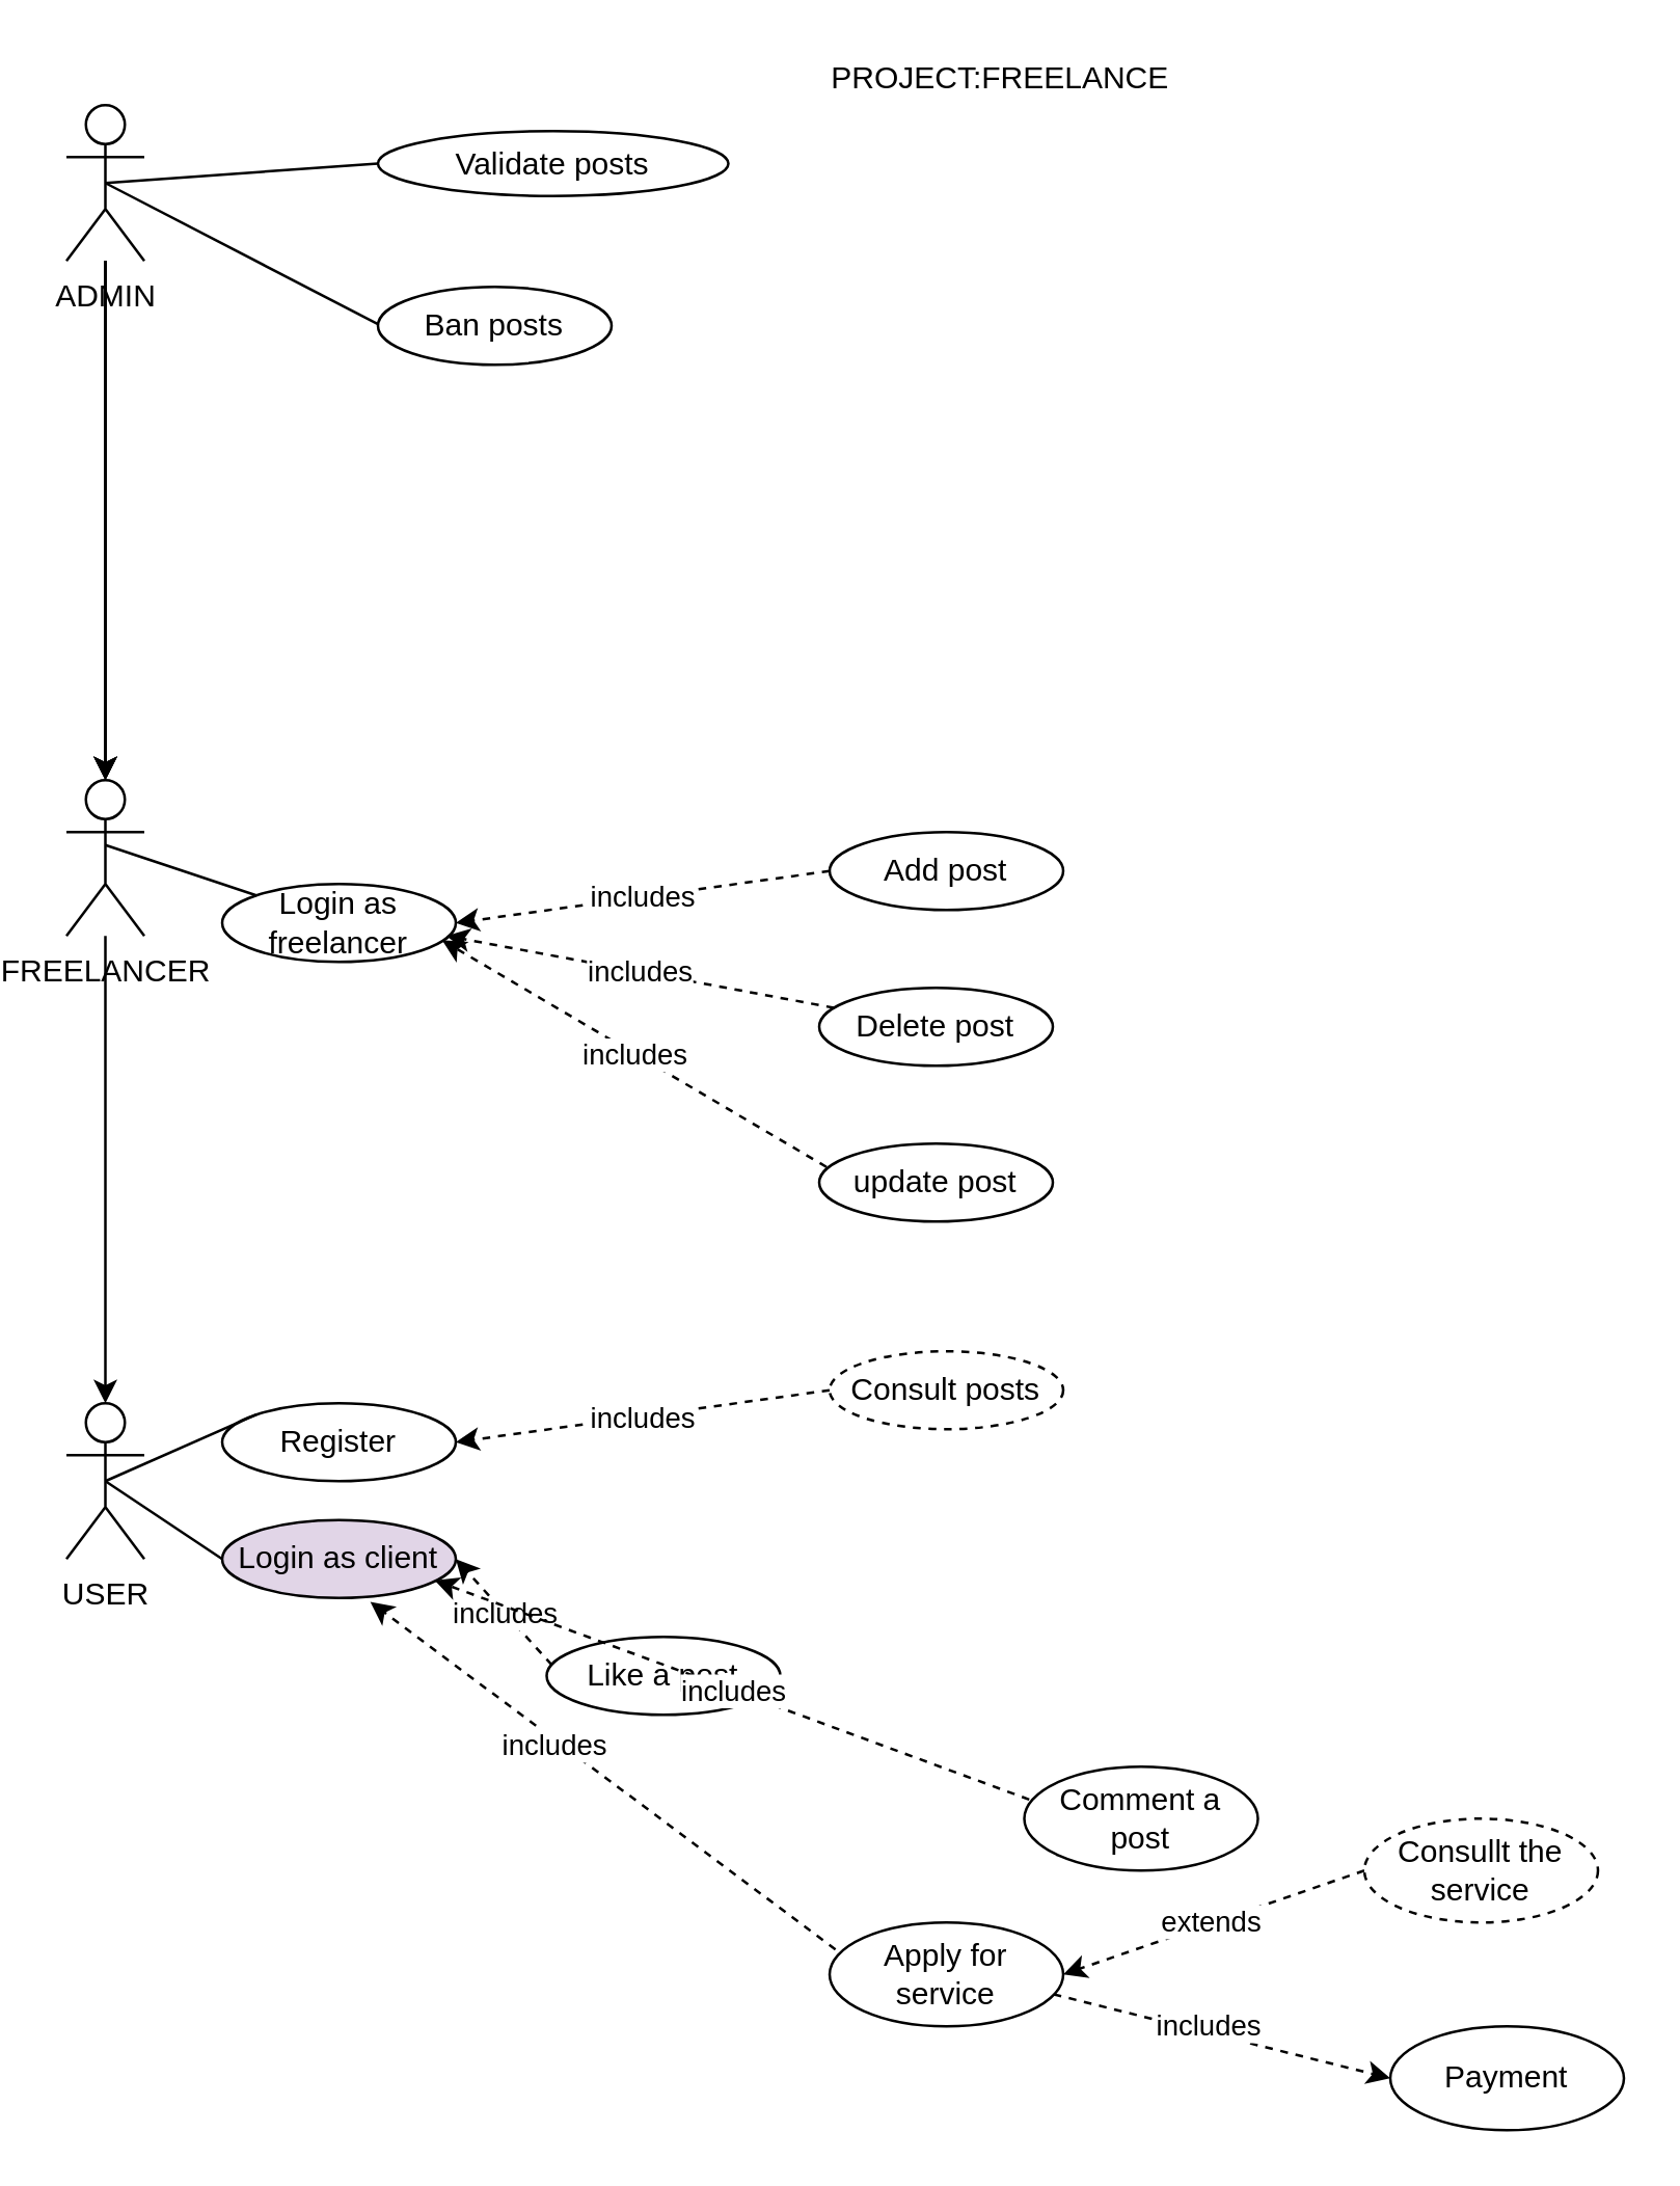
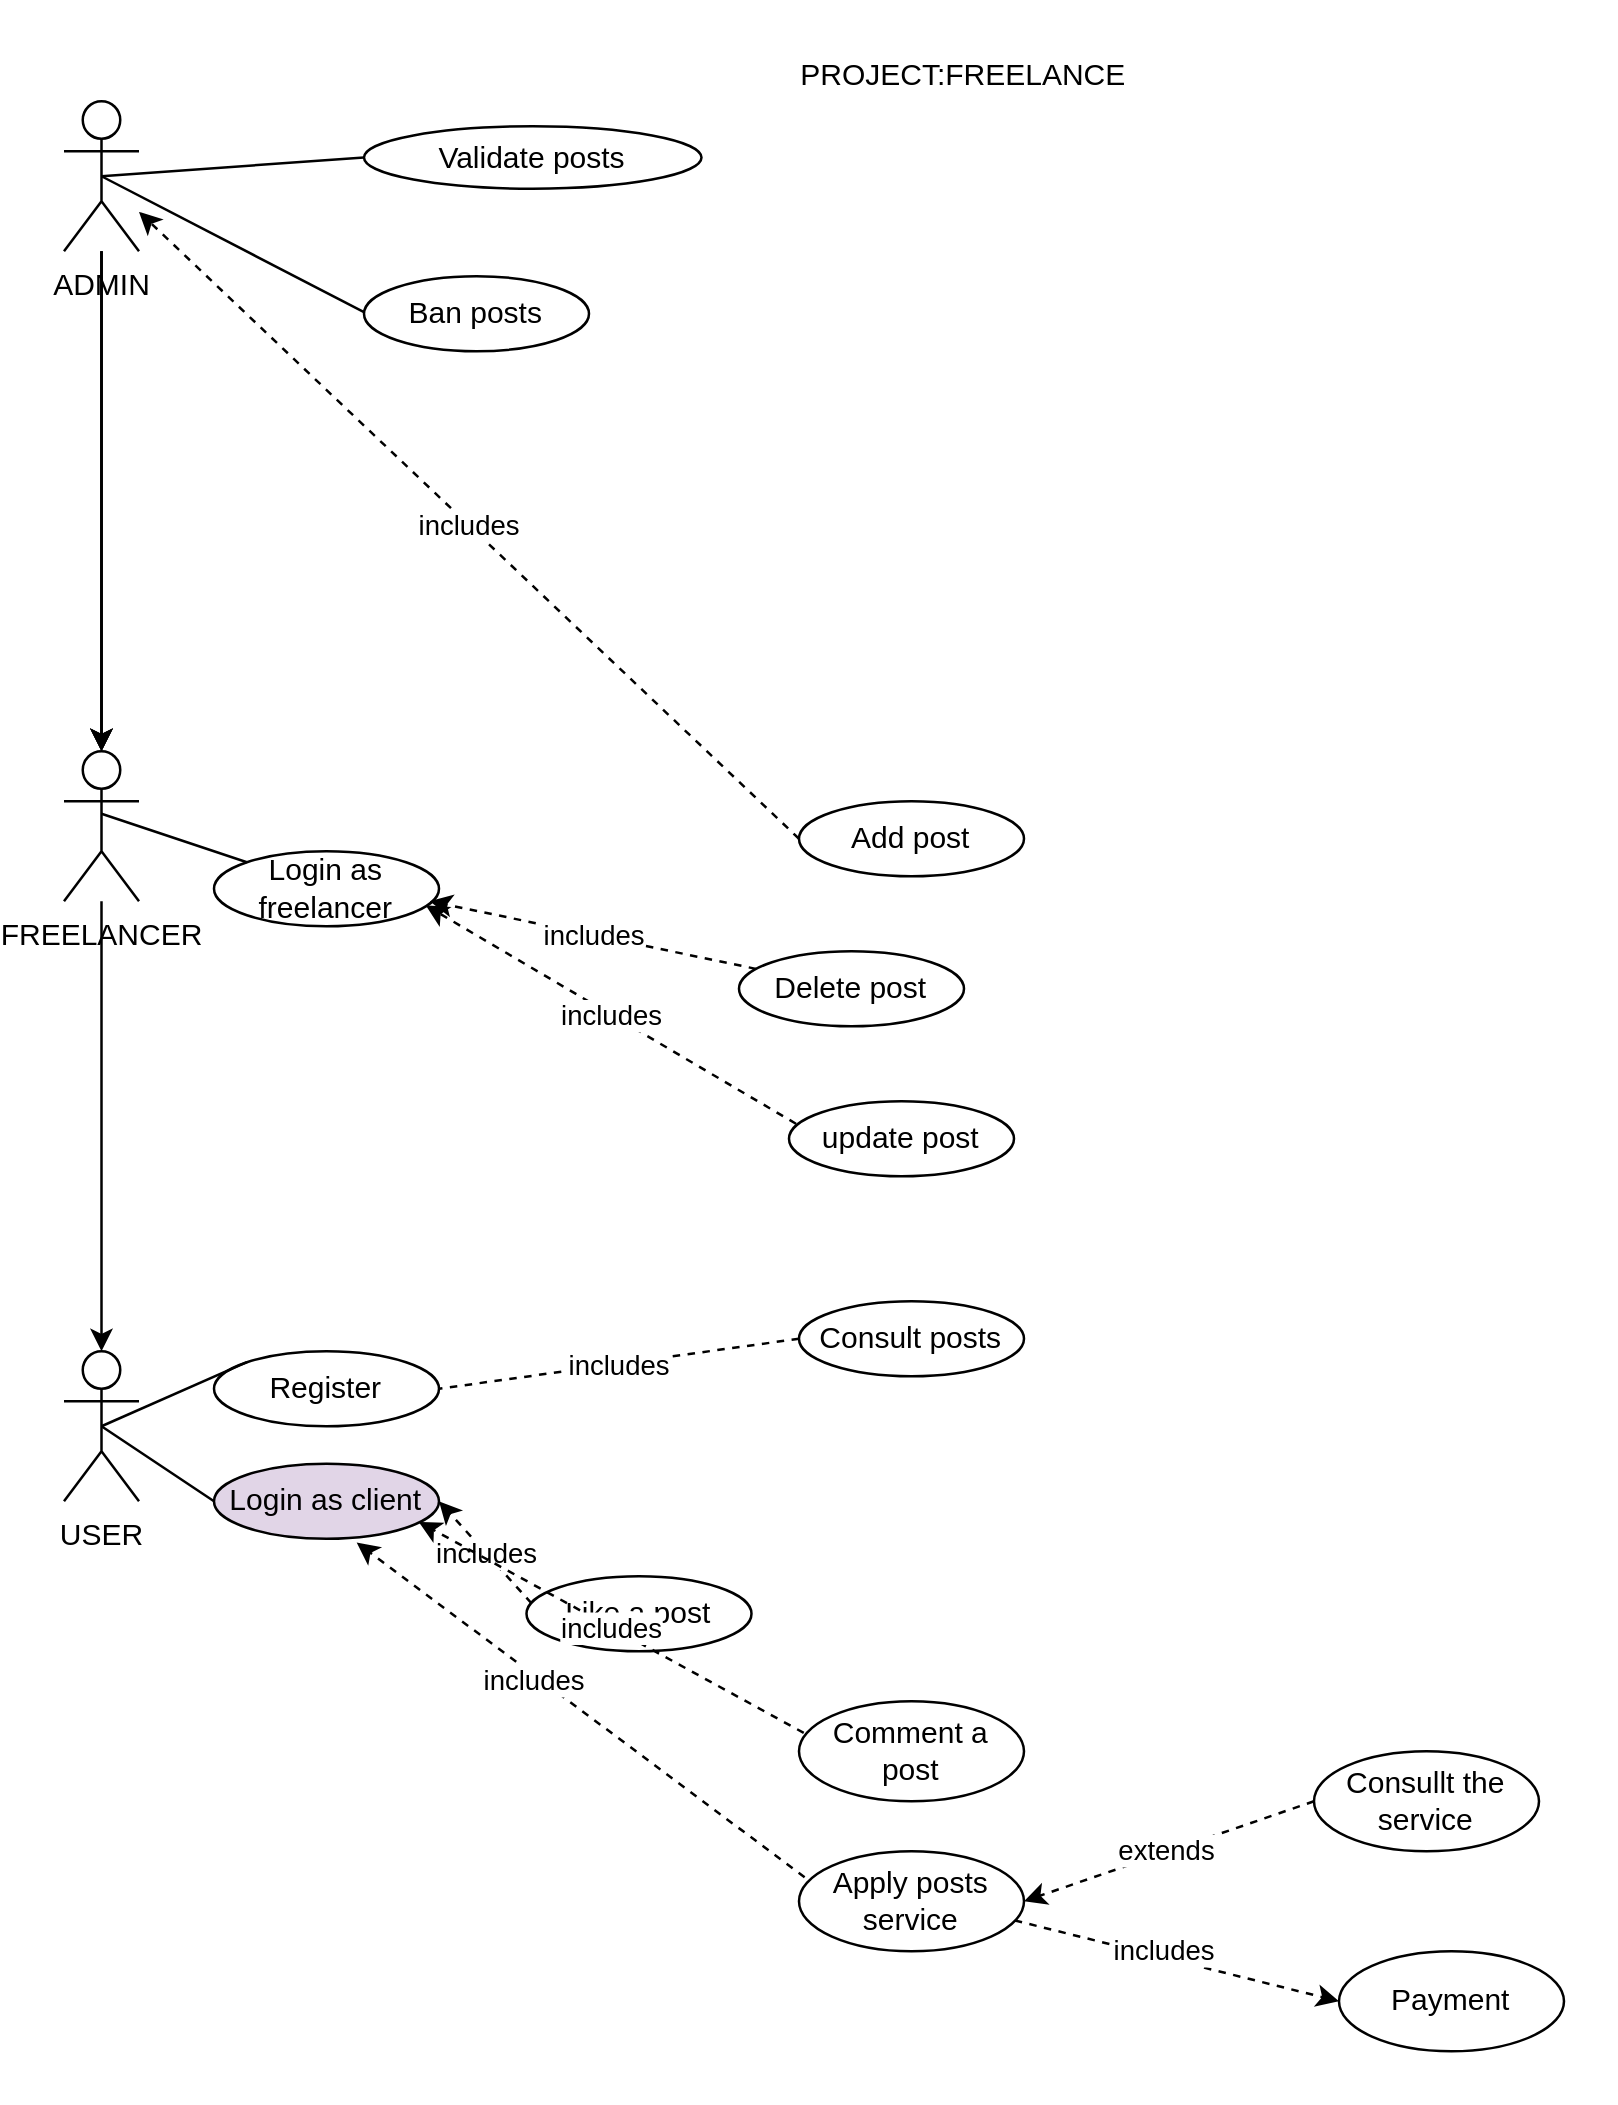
  <mxCell id="0" />
  <mxCell id="1" parent="0" />
  <mxCell id="2" value="" style="edgeStyle=none;html=1;" parent="1" source="5" target="7" edge="1"><mxGeometry relative="1" as="geometry" /></mxCell>
  <mxCell id="3" value="" style="edgeStyle=none;html=1;" parent="1" source="5" target="7" edge="1"><mxGeometry relative="1" as="geometry" /></mxCell>
  <mxCell id="4" value="" style="edgeStyle=none;html=1;" parent="1" source="5" target="7" edge="1"><mxGeometry relative="1" as="geometry" /></mxCell>
  <mxCell id="5" value="ADMIN" style="shape=umlActor;verticalLabelPosition=bottom;verticalAlign=top;html=1;outlineConnect=0;" parent="1" vertex="1"><mxGeometry x="20" y="40" width="30" height="60" as="geometry" /></mxCell>
  <mxCell id="6" value="" style="edgeStyle=none;html=1;" edge="1" parent="1" source="7" target="14"><mxGeometry relative="1" as="geometry" /></mxCell>
  <mxCell id="7" value="FREELANCER" style="shape=umlActor;verticalLabelPosition=bottom;verticalAlign=top;html=1;outlineConnect=0;" parent="1" vertex="1"><mxGeometry x="20" y="300" width="30" height="60" as="geometry" /></mxCell>
  <mxCell id="8" value="PROJECT:FREELANCE" style="text;html=1;strokeColor=none;fillColor=none;align=center;verticalAlign=middle;whiteSpace=wrap;rounded=0;" parent="1" vertex="1"><mxGeometry x="360" y="20" width="40" height="20" as="geometry" /></mxCell>
- <mxCell id="9" value="Comment a post" style="ellipse;whiteSpace=wrap;html=1;" parent="1" vertex="1"><mxGeometry x="389" y="680" width="90" height="40" as="geometry" /></mxCell>
+ <mxCell id="9" value="Comment a post" style="ellipse;whiteSpace=wrap;html=1;" parent="1" vertex="1"><mxGeometry x="314" y="680" width="90" height="40" as="geometry" /></mxCell>
  <mxCell id="10" value="Like a post" style="ellipse;whiteSpace=wrap;html=1;" parent="1" vertex="1"><mxGeometry x="205" y="630" width="90" height="30" as="geometry" /></mxCell>
  <mxCell id="11" value="Login as client" style="ellipse;whiteSpace=wrap;html=1;fillColor=#e1d5e7;" parent="1" vertex="1"><mxGeometry x="80" y="585" width="90" height="30" as="geometry" /></mxCell>
  <mxCell id="12" value="Register" style="ellipse;whiteSpace=wrap;html=1;" parent="1" vertex="1"><mxGeometry x="80" y="540" width="90" height="30" as="geometry" /></mxCell>
- <mxCell id="13" value="Consult posts" style="ellipse;whiteSpace=wrap;html=1;dashed=1;" parent="1" vertex="1"><mxGeometry x="314" y="520" width="90" height="30" as="geometry" /></mxCell>
+ <mxCell id="13" value="Consult posts" style="ellipse;whiteSpace=wrap;html=1;" parent="1" vertex="1"><mxGeometry x="314" y="520" width="90" height="30" as="geometry" /></mxCell>
  <mxCell id="14" value="USER" style="shape=umlActor;verticalLabelPosition=bottom;verticalAlign=top;html=1;outlineConnect=0;" vertex="1" parent="1"><mxGeometry x="20" y="540" width="30" height="60" as="geometry" /></mxCell>
  <mxCell id="15" value="Login as freelancer" style="ellipse;whiteSpace=wrap;html=1;" vertex="1" parent="1"><mxGeometry x="80" y="340" width="90" height="30" as="geometry" /></mxCell>
- <mxCell id="16" value="Delete post" style="ellipse;whiteSpace=wrap;html=1;" vertex="1" parent="1"><mxGeometry x="310" y="380" width="90" height="30" as="geometry" /></mxCell>
+ <mxCell id="16" value="Delete post" style="ellipse;whiteSpace=wrap;html=1;" vertex="1" parent="1"><mxGeometry x="290" y="380" width="90" height="30" as="geometry" /></mxCell>
  <mxCell id="17" value="update post" style="ellipse;whiteSpace=wrap;html=1;" vertex="1" parent="1"><mxGeometry x="310" y="440" width="90" height="30" as="geometry" /></mxCell>
  <mxCell id="18" value="Add post" style="ellipse;whiteSpace=wrap;html=1;" vertex="1" parent="1"><mxGeometry x="314" y="320" width="90" height="30" as="geometry" /></mxCell>
- <mxCell id="19" value="includes" style="endArrow=classic;html=1;entryX=1;entryY=0.5;entryDx=0;entryDy=0;dashed=1;exitX=0;exitY=0.5;exitDx=0;exitDy=0;" edge="1" parent="1" source="18" target="15"><mxGeometry relative="1" as="geometry"><mxPoint x="170" y="360" as="sourcePoint" /><mxPoint x="310" y="330" as="targetPoint" /></mxGeometry></mxCell>
+ <mxCell id="19" value="includes" style="endArrow=classic;html=1;dashed=1;exitX=0;exitY=0.5;exitDx=0;exitDy=0;" edge="1" parent="1" source="18" target="5"><mxGeometry relative="1" as="geometry"><mxPoint x="170" y="360" as="sourcePoint" /><mxPoint x="310" y="330" as="targetPoint" /></mxGeometry></mxCell>
  <mxCell id="20" value="" style="endArrow=classic;html=1;dashed=1;entryX=0.959;entryY=0.666;entryDx=0;entryDy=0;entryPerimeter=0;" edge="1" parent="1" source="16" target="15"><mxGeometry relative="1" as="geometry"><mxPoint x="160" y="366" as="sourcePoint" /><mxPoint x="167" y="355" as="targetPoint" /></mxGeometry></mxCell>
  <mxCell id="21" value="includes" style="edgeLabel;resizable=0;html=1;align=center;verticalAlign=middle;" connectable="0" vertex="1" parent="20"><mxGeometry relative="1" as="geometry" /></mxCell>
  <mxCell id="22" value="" style="endArrow=classic;html=1;exitX=0.031;exitY=0.3;exitDx=0;exitDy=0;dashed=1;exitPerimeter=0;entryX=0.941;entryY=0.721;entryDx=0;entryDy=0;entryPerimeter=0;" edge="1" parent="1" source="17" target="15"><mxGeometry relative="1" as="geometry"><mxPoint x="170" y="376" as="sourcePoint" /><mxPoint x="170" y="370" as="targetPoint" /></mxGeometry></mxCell>
  <mxCell id="23" value="includes" style="edgeLabel;resizable=0;html=1;align=center;verticalAlign=middle;" connectable="0" vertex="1" parent="22"><mxGeometry relative="1" as="geometry" /></mxCell>
- <mxCell id="24" value="" style="endArrow=classic;html=1;exitX=0;exitY=0.5;exitDx=0;exitDy=0;entryX=1;entryY=0.5;entryDx=0;entryDy=0;dashed=1;" edge="1" parent="1" source="13" target="12"><mxGeometry relative="1" as="geometry"><mxPoint x="166.82" y="551.217" as="sourcePoint" /><mxPoint x="310" y="540" as="targetPoint" /></mxGeometry></mxCell>
+ <mxCell id="24" value="" style="endArrow=none;html=1;exitX=0;exitY=0.5;exitDx=0;exitDy=0;entryX=1;entryY=0.5;entryDx=0;entryDy=0;dashed=1;" edge="1" parent="1" source="13" target="12"><mxGeometry relative="1" as="geometry"><mxPoint x="166.82" y="551.217" as="sourcePoint" /><mxPoint x="310" y="540" as="targetPoint" /></mxGeometry></mxCell>
  <mxCell id="25" value="includes" style="edgeLabel;resizable=0;html=1;align=center;verticalAlign=middle;" connectable="0" vertex="1" parent="24"><mxGeometry relative="1" as="geometry" /></mxCell>
  <mxCell id="26" value="" style="endArrow=classic;html=1;exitX=0.022;exitY=0.36;exitDx=0;exitDy=0;dashed=1;exitPerimeter=0;" edge="1" parent="1" source="10"><mxGeometry relative="1" as="geometry"><mxPoint x="170" y="645.607" as="sourcePoint" /><mxPoint x="170" y="600" as="targetPoint" /></mxGeometry></mxCell>
  <mxCell id="27" value="includes" style="edgeLabel;resizable=0;html=1;align=center;verticalAlign=middle;" connectable="0" vertex="1" parent="26"><mxGeometry relative="1" as="geometry" /></mxCell>
  <mxCell id="28" value="" style="endArrow=classic;html=1;exitX=0.021;exitY=0.316;exitDx=0;exitDy=0;dashed=1;exitPerimeter=0;entryX=0.91;entryY=0.775;entryDx=0;entryDy=0;entryPerimeter=0;" edge="1" parent="1" source="9" target="11"><mxGeometry relative="1" as="geometry"><mxPoint x="166.82" y="620.607" as="sourcePoint" /><mxPoint x="140" y="620" as="targetPoint" /></mxGeometry></mxCell>
  <mxCell id="29" value="includes" style="edgeLabel;resizable=0;html=1;align=center;verticalAlign=middle;" connectable="0" vertex="1" parent="28"><mxGeometry relative="1" as="geometry" /></mxCell>
  <mxCell id="30" value="Validate posts" style="ellipse;whiteSpace=wrap;html=1;" vertex="1" parent="1"><mxGeometry x="140" y="50" width="135" height="25" as="geometry" /></mxCell>
  <mxCell id="31" value="Ban posts" style="ellipse;whiteSpace=wrap;html=1;" vertex="1" parent="1"><mxGeometry x="140" y="110" width="90" height="30" as="geometry" /></mxCell>
  <mxCell id="32" value="" style="endArrow=none;html=1;entryX=0;entryY=0.5;entryDx=0;entryDy=0;exitX=0.5;exitY=0.5;exitDx=0;exitDy=0;exitPerimeter=0;" edge="1" parent="1" source="5" target="30"><mxGeometry width="50" height="50" relative="1" as="geometry"><mxPoint x="310" y="150" as="sourcePoint" /><mxPoint x="360" y="100" as="targetPoint" /></mxGeometry></mxCell>
  <mxCell id="33" value="" style="endArrow=none;html=1;entryX=0;entryY=0;entryDx=0;entryDy=0;exitX=0.5;exitY=0.5;exitDx=0;exitDy=0;exitPerimeter=0;" edge="1" parent="1" source="5"><mxGeometry width="50" height="50" relative="1" as="geometry"><mxPoint x="21.82" y="140" as="sourcePoint" /><mxPoint x="140" y="124.393" as="targetPoint" /></mxGeometry></mxCell>
  <mxCell id="34" value="" style="endArrow=none;html=1;entryX=0;entryY=0;entryDx=0;entryDy=0;exitX=0.5;exitY=0.5;exitDx=0;exitDy=0;exitPerimeter=0;" edge="1" parent="1" target="15"><mxGeometry width="50" height="50" relative="1" as="geometry"><mxPoint x="35" y="325" as="sourcePoint" /><mxPoint x="140" y="320" as="targetPoint" /></mxGeometry></mxCell>
  <mxCell id="35" value="" style="endArrow=none;html=1;entryX=0;entryY=0;entryDx=0;entryDy=0;exitX=0.5;exitY=0.5;exitDx=0;exitDy=0;exitPerimeter=0;" edge="1" parent="1" source="14" target="12"><mxGeometry width="50" height="50" relative="1" as="geometry"><mxPoint x="30" y="520" as="sourcePoint" /><mxPoint x="88.18" y="539.393" as="targetPoint" /></mxGeometry></mxCell>
  <mxCell id="36" value="" style="endArrow=none;html=1;entryX=0;entryY=0.5;entryDx=0;entryDy=0;exitX=0.5;exitY=0.5;exitDx=0;exitDy=0;exitPerimeter=0;" edge="1" parent="1" source="14" target="11"><mxGeometry width="50" height="50" relative="1" as="geometry"><mxPoint x="45" y="600" as="sourcePoint" /><mxPoint x="103.18" y="574.393" as="targetPoint" /></mxGeometry></mxCell>
- <mxCell id="37" value="Apply for service" style="ellipse;whiteSpace=wrap;html=1;" vertex="1" parent="1"><mxGeometry x="314" y="740" width="90" height="40" as="geometry" /></mxCell>
+ <mxCell id="37" value="Apply posts service" style="ellipse;whiteSpace=wrap;html=1;" vertex="1" parent="1"><mxGeometry x="314" y="740" width="90" height="40" as="geometry" /></mxCell>
  <mxCell id="38" value="" style="endArrow=classic;html=1;dashed=1;entryX=0.634;entryY=1.051;entryDx=0;entryDy=0;entryPerimeter=0;exitX=0.025;exitY=0.26;exitDx=0;exitDy=0;exitPerimeter=0;" edge="1" parent="1" source="37" target="11"><mxGeometry width="50" height="50" relative="1" as="geometry"><mxPoint x="310" y="750" as="sourcePoint" /><mxPoint x="110" y="620" as="targetPoint" /></mxGeometry></mxCell>
  <mxCell id="39" value="includes" style="edgeLabel;html=1;align=center;verticalAlign=middle;resizable=0;points=[];" vertex="1" connectable="0" parent="38"><mxGeometry x="0.195" y="2" relative="1" as="geometry"><mxPoint as="offset" /></mxGeometry></mxCell>
  <mxCell id="40" value="" style="endArrow=classic;html=1;dashed=1;exitX=0;exitY=0.5;exitDx=0;exitDy=0;entryX=1;entryY=0.5;entryDx=0;entryDy=0;" edge="1" parent="1" source="42" target="37"><mxGeometry width="50" height="50" relative="1" as="geometry"><mxPoint x="410" y="770" as="sourcePoint" /><mxPoint x="469.96" y="759.9" as="targetPoint" /></mxGeometry></mxCell>
  <mxCell id="41" value="extends" style="edgeLabel;html=1;align=center;verticalAlign=middle;resizable=0;points=[];" vertex="1" connectable="0" parent="40"><mxGeometry x="0.237" y="-3" relative="1" as="geometry"><mxPoint x="13" y="-2" as="offset" /></mxGeometry></mxCell>
- <mxCell id="42" value="Consullt the service" style="ellipse;whiteSpace=wrap;html=1;dashed=1;" vertex="1" parent="1"><mxGeometry x="520" y="700" width="90" height="40" as="geometry" /></mxCell>
+ <mxCell id="42" value="Consullt the service" style="ellipse;whiteSpace=wrap;html=1;" vertex="1" parent="1"><mxGeometry x="520" y="700" width="90" height="40" as="geometry" /></mxCell>
  <mxCell id="43" value="Payment" style="ellipse;whiteSpace=wrap;html=1;" vertex="1" parent="1"><mxGeometry x="530" y="780" width="90" height="40" as="geometry" /></mxCell>
  <mxCell id="44" value="" style="endArrow=classic;html=1;dashed=1;exitX=0.959;exitY=0.692;exitDx=0;exitDy=0;exitPerimeter=0;" edge="1" parent="1" source="37"><mxGeometry width="50" height="50" relative="1" as="geometry"><mxPoint x="470" y="670" as="sourcePoint" /><mxPoint x="530" y="800" as="targetPoint" /></mxGeometry></mxCell>
  <mxCell id="45" value="includes" style="edgeLabel;html=1;align=center;verticalAlign=middle;resizable=0;points=[];" vertex="1" connectable="0" parent="44"><mxGeometry x="-0.637" y="1" relative="1" as="geometry"><mxPoint x="36" y="7" as="offset" /></mxGeometry></mxCell>
